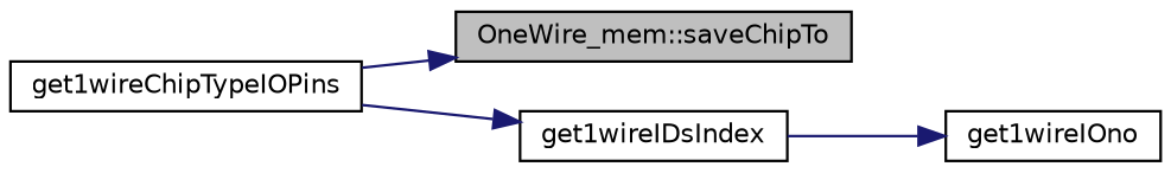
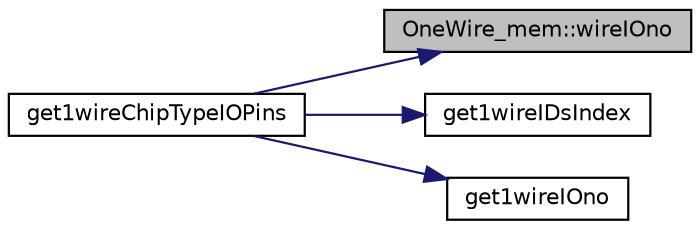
  digraph {
    rankdir=LR
    node [color=black fillcolor=white fontname=Helvetica fontsize=10 shape=record style=filled]
    edge [color=midnightblue fontname=Helvetica fontsize=10 labelfontname=Helvetica labelfontsize=10 style=solid]
-   n1 [fillcolor=grey75 fontcolor=black height=0.2 label="OneWire_mem::saveChipTo" width=0.4]
+   n1 [fillcolor=grey75 fontcolor=black height=0.2 label="OneWire_mem::wireIOno" width=0.4]
    n2 [height=0.2 label=get1wireChipTypeIOPins width=0.4]
    n3 [height=0.2 label=get1wireIDsIndex width=0.4]
    n4 [height=0.2 label=get1wireIOno width=0.4]
    n2 -> n1
    n2 -> n3
-   n3 -> n4
+   n2 -> n4
  }
